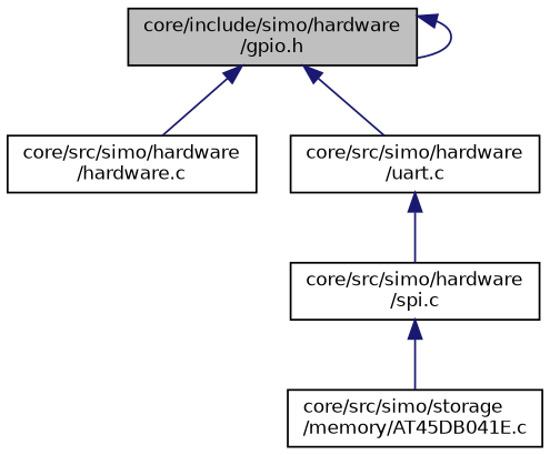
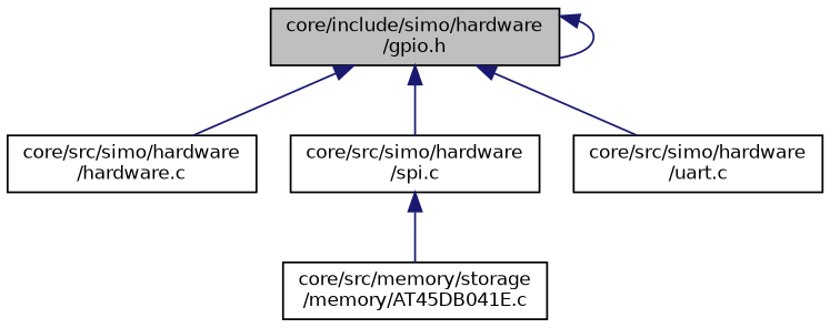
  digraph {
    node [color=black fillcolor=white fontname=Helvetica fontsize=10 shape=record style=filled]
    edge [color=midnightblue dir=back fontname=Helvetica fontsize=10 labelfontname=Helvetica labelfontsize=10 style=solid]
    n1 [fillcolor=grey75 fontcolor=black height=0.2 label="core/include/simo/hardware\l/gpio.h" width=0.4]
    n2 [height=0.2 label="core/src/simo/hardware\l/hardware.c" width=0.4]
    n3 [height=0.2 label="core/src/simo/hardware\l/spi.c" width=0.4]
    n4 [height=0.2 label="core/src/simo/hardware\l/uart.c" width=0.4]
-   n5 [height=0.2 label="core/src/simo/storage\l/memory/AT45DB041E.c" width=0.4]
+   n5 [height=0.2 label="core/src/memory/storage\l/memory/AT45DB041E.c" width=0.4]
    n1 -> n1
    n1 -> n2
-   n4 -> n3
+   n1 -> n3
    n1 -> n4
    n3 -> n5
  }
